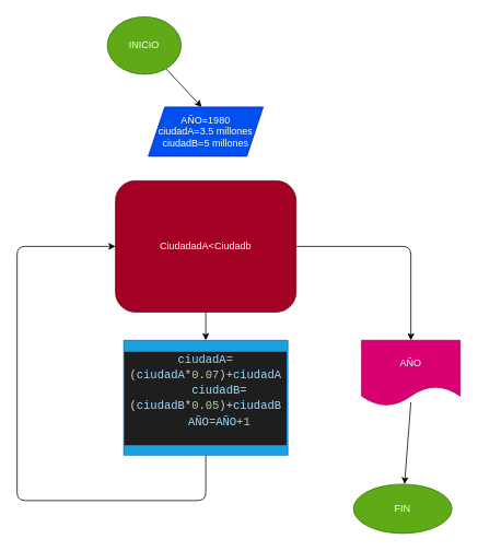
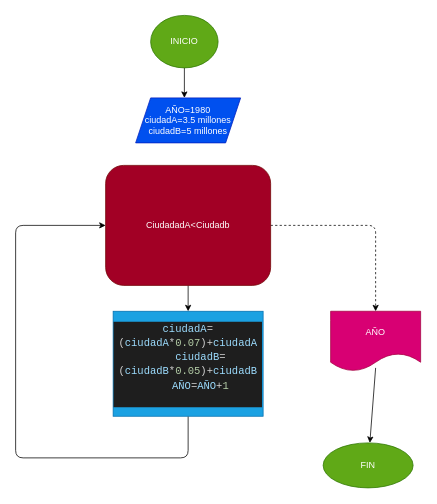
  <mxCell id="0" />
  <mxCell id="1" parent="0" />
  <mxCell id="2" value="" style="edgeStyle=none;html=1;" edge="1" parent="1" source="3"><mxGeometry relative="1" as="geometry"><mxPoint x="245" y="130" as="targetPoint" /></mxGeometry></mxCell>
- <mxCell id="3" value="INICIO" style="ellipse;whiteSpace=wrap;html=1;fillColor=#60a917;fontColor=#ffffff;strokeColor=#2D7600;" vertex="1" parent="1"><mxGeometry x="130" y="20" width="90" height="70" as="geometry" /></mxCell>
+ <mxCell id="3" value="INICIO" style="ellipse;whiteSpace=wrap;html=1;fillColor=#60a917;fontColor=#ffffff;strokeColor=#2D7600;" vertex="1" parent="1"><mxGeometry x="200" y="20" width="90" height="70" as="geometry" /></mxCell>
  <mxCell id="4" value="AÑO=1980&lt;br&gt;ciudadA=3.5 millones&lt;br&gt;ciudadB=5 millones" style="shape=parallelogram;perimeter=parallelogramPerimeter;whiteSpace=wrap;html=1;fixedSize=1;fillColor=#0050ef;fontColor=#ffffff;strokeColor=#001DBC;" vertex="1" parent="1"><mxGeometry x="180" y="130" width="140" height="60" as="geometry" /></mxCell>
  <mxCell id="5" value="" style="edgeStyle=none;html=1;" edge="1" parent="1" source="7" target="8"><mxGeometry relative="1" as="geometry" /></mxCell>
- <mxCell id="6" value="" style="edgeStyle=none;html=1;" edge="1" parent="1" source="7" target="11"><mxGeometry relative="1" as="geometry"><Array as="points"><mxPoint x="500" y="300" /></Array></mxGeometry></mxCell>
+ <mxCell id="6" value="" style="edgeStyle=none;html=1;dashed=1;" edge="1" parent="1" source="7" target="11"><mxGeometry relative="1" as="geometry"><Array as="points"><mxPoint x="500" y="300" /></Array></mxGeometry></mxCell>
  <mxCell id="7" value="CiudadadA&amp;lt;Ciudadb" style="whiteSpace=wrap;html=1;fillColor=#a20025;fontColor=#ffffff;strokeColor=#6F0000;rounded=1;" vertex="1" parent="1"><mxGeometry x="140" y="220" width="220" height="160" as="geometry" /></mxCell>
  <mxCell id="8" value="&lt;div style=&quot;color: rgb(212 , 212 , 212) ; background-color: rgb(30 , 30 , 30) ; font-family: &amp;#34;consolas&amp;#34; , &amp;#34;courier new&amp;#34; , monospace ; font-size: 14px ; line-height: 19px&quot;&gt;&lt;div&gt;&lt;span style=&quot;color: #9cdcfe&quot;&gt;ciudadA&lt;/span&gt;=(&lt;span style=&quot;color: #9cdcfe&quot;&gt;ciudadA&lt;/span&gt;*&lt;span style=&quot;color: #b5cea8&quot;&gt;0.07&lt;/span&gt;)+&lt;span style=&quot;color: #9cdcfe&quot;&gt;ciudadA&lt;/span&gt;&lt;/div&gt;&lt;div&gt;&amp;nbsp; &amp;nbsp; &lt;span style=&quot;color: #9cdcfe&quot;&gt;ciudadB&lt;/span&gt;=(&lt;span style=&quot;color: #9cdcfe&quot;&gt;ciudadB&lt;/span&gt;*&lt;span style=&quot;color: #b5cea8&quot;&gt;0.05&lt;/span&gt;)+&lt;span style=&quot;color: #9cdcfe&quot;&gt;ciudadB&lt;/span&gt;&lt;/div&gt;&lt;div&gt;&amp;nbsp; &amp;nbsp; &lt;span style=&quot;color: #9cdcfe&quot;&gt;AÑO&lt;/span&gt;=&lt;span style=&quot;color: #9cdcfe&quot;&gt;AÑO&lt;/span&gt;+&lt;span style=&quot;color: #b5cea8&quot;&gt;1&lt;/span&gt; &lt;/div&gt;&lt;br&gt;&lt;/div&gt;" style="whiteSpace=wrap;html=1;fillColor=#1ba1e2;fontColor=#ffffff;strokeColor=#006EAF;" vertex="1" parent="1"><mxGeometry x="150" y="414.5" width="200" height="140" as="geometry" /></mxCell>
  <mxCell id="9" value="" style="endArrow=classic;html=1;entryX=0;entryY=0.5;entryDx=0;entryDy=0;" edge="1" parent="1" target="7"><mxGeometry width="50" height="50" relative="1" as="geometry"><mxPoint x="250" y="555" as="sourcePoint" /><mxPoint x="300" y="505" as="targetPoint" /><Array as="points"><mxPoint x="250" y="610" /><mxPoint x="20" y="610" /><mxPoint x="20" y="300" /></Array></mxGeometry></mxCell>
  <mxCell id="10" value="" style="edgeStyle=none;html=1;" edge="1" parent="1" target="12"><mxGeometry relative="1" as="geometry"><mxPoint x="500" y="490" as="sourcePoint" /></mxGeometry></mxCell>
  <mxCell id="11" value="AÑO" style="shape=document;whiteSpace=wrap;html=1;boundedLbl=1;fillColor=#d80073;fontColor=#ffffff;strokeColor=#A50040;" vertex="1" parent="1"><mxGeometry x="440" y="414.5" width="120" height="80" as="geometry" /></mxCell>
  <mxCell id="12" value="FIN" style="ellipse;whiteSpace=wrap;html=1;fillColor=#60a917;fontColor=#ffffff;strokeColor=#2D7600;" vertex="1" parent="1"><mxGeometry x="430" y="590" width="120" height="60" as="geometry" /></mxCell>
